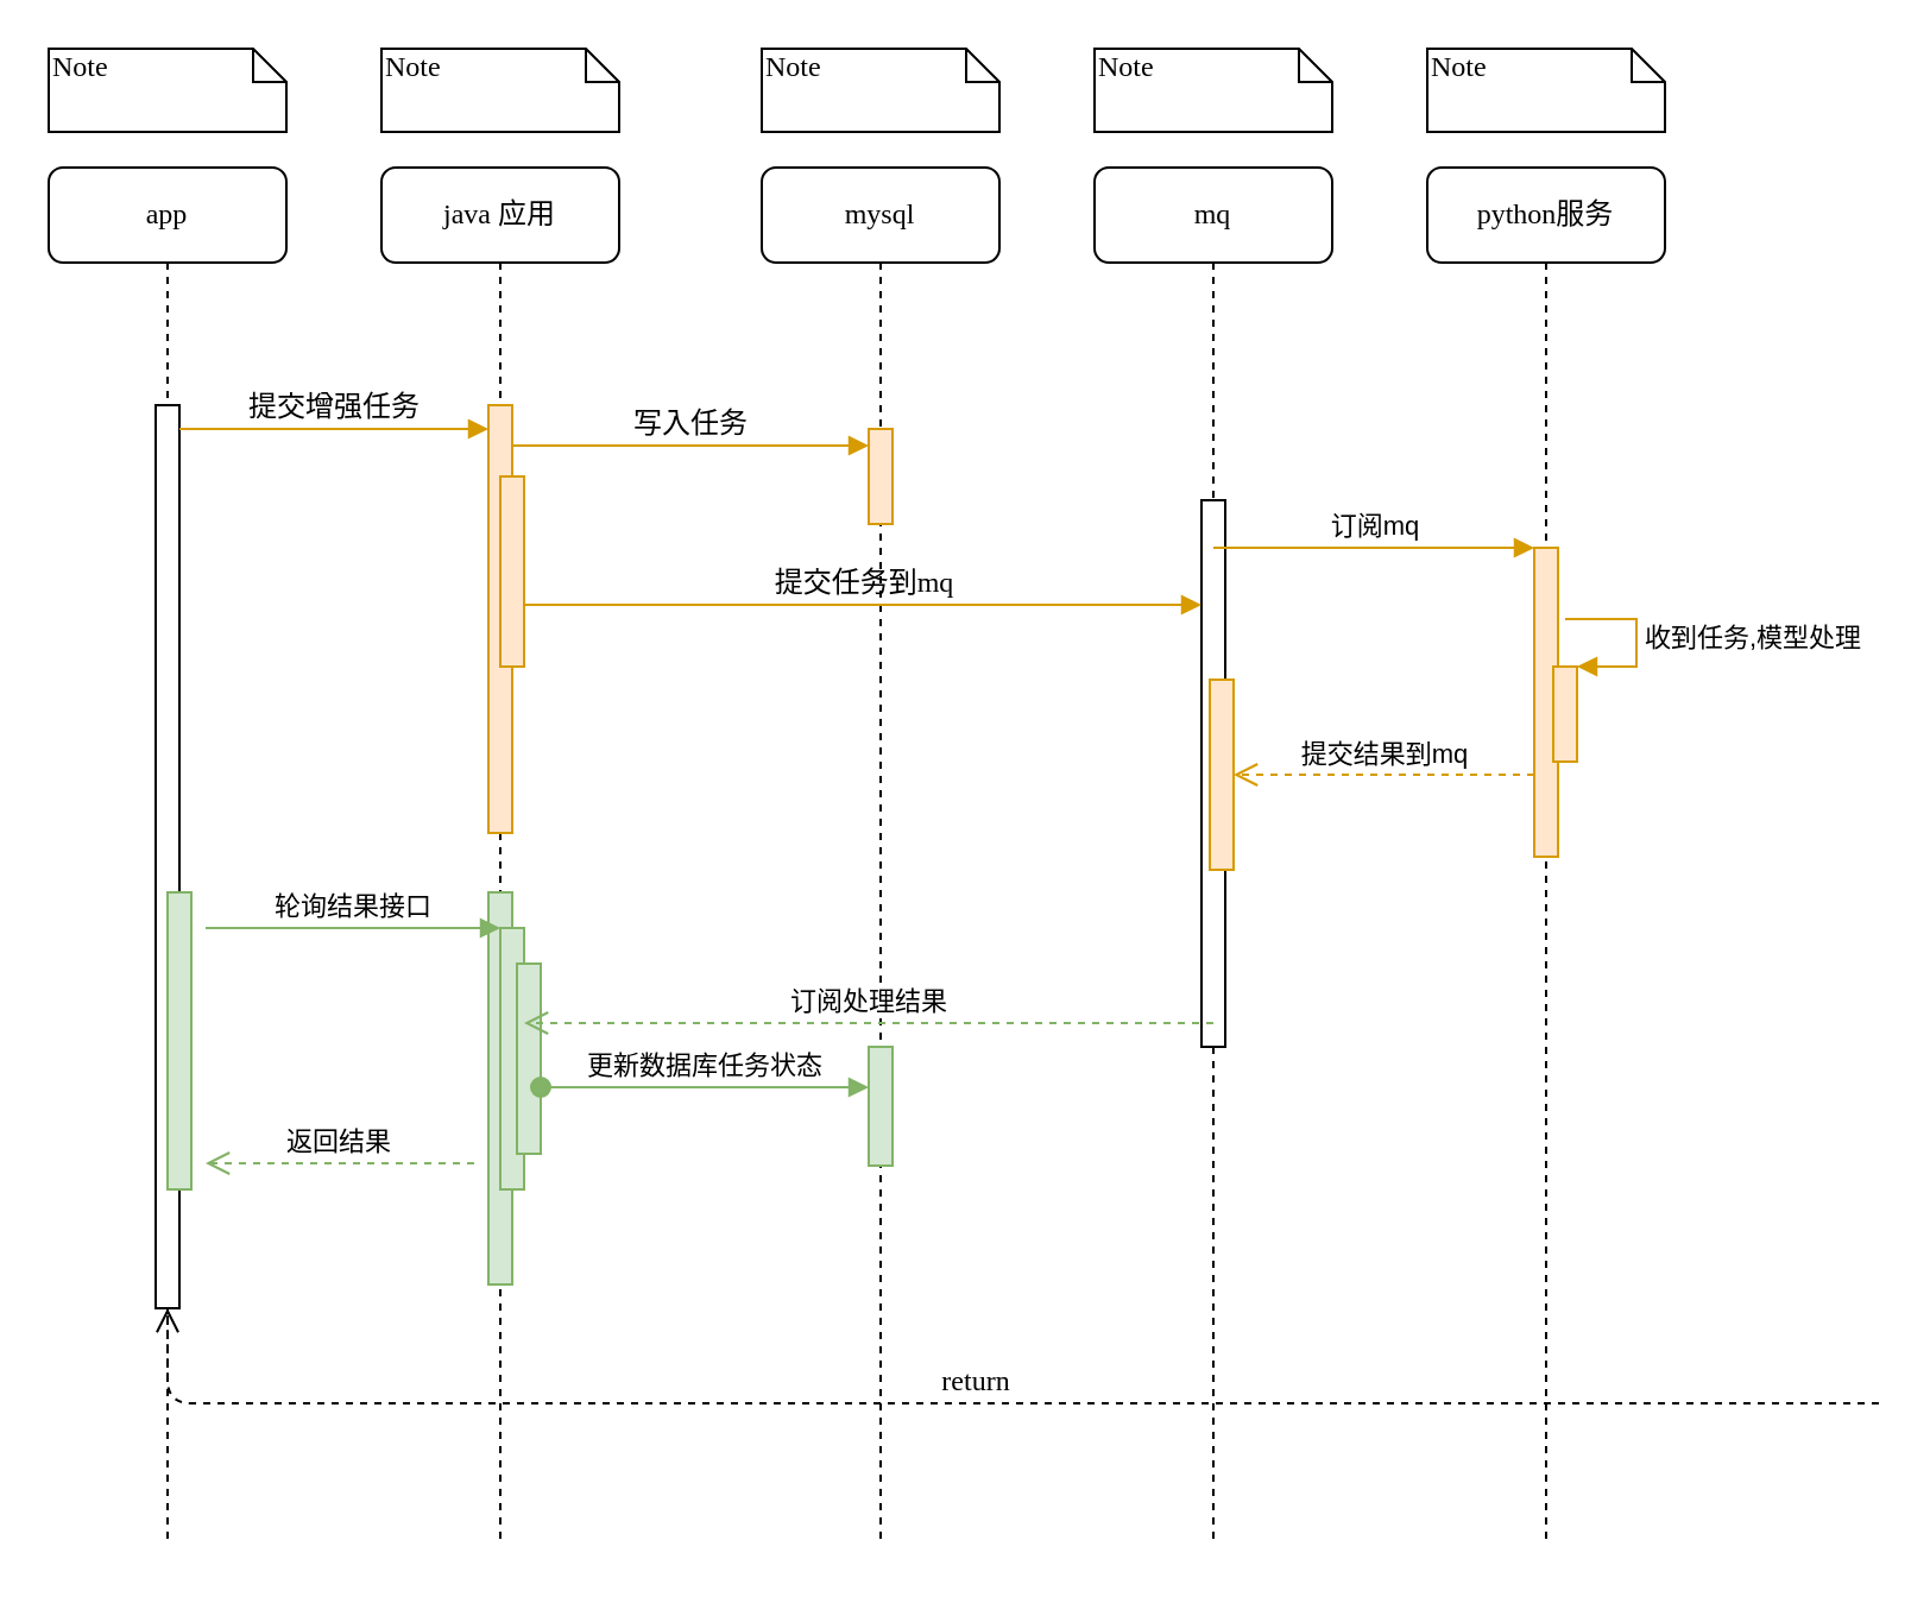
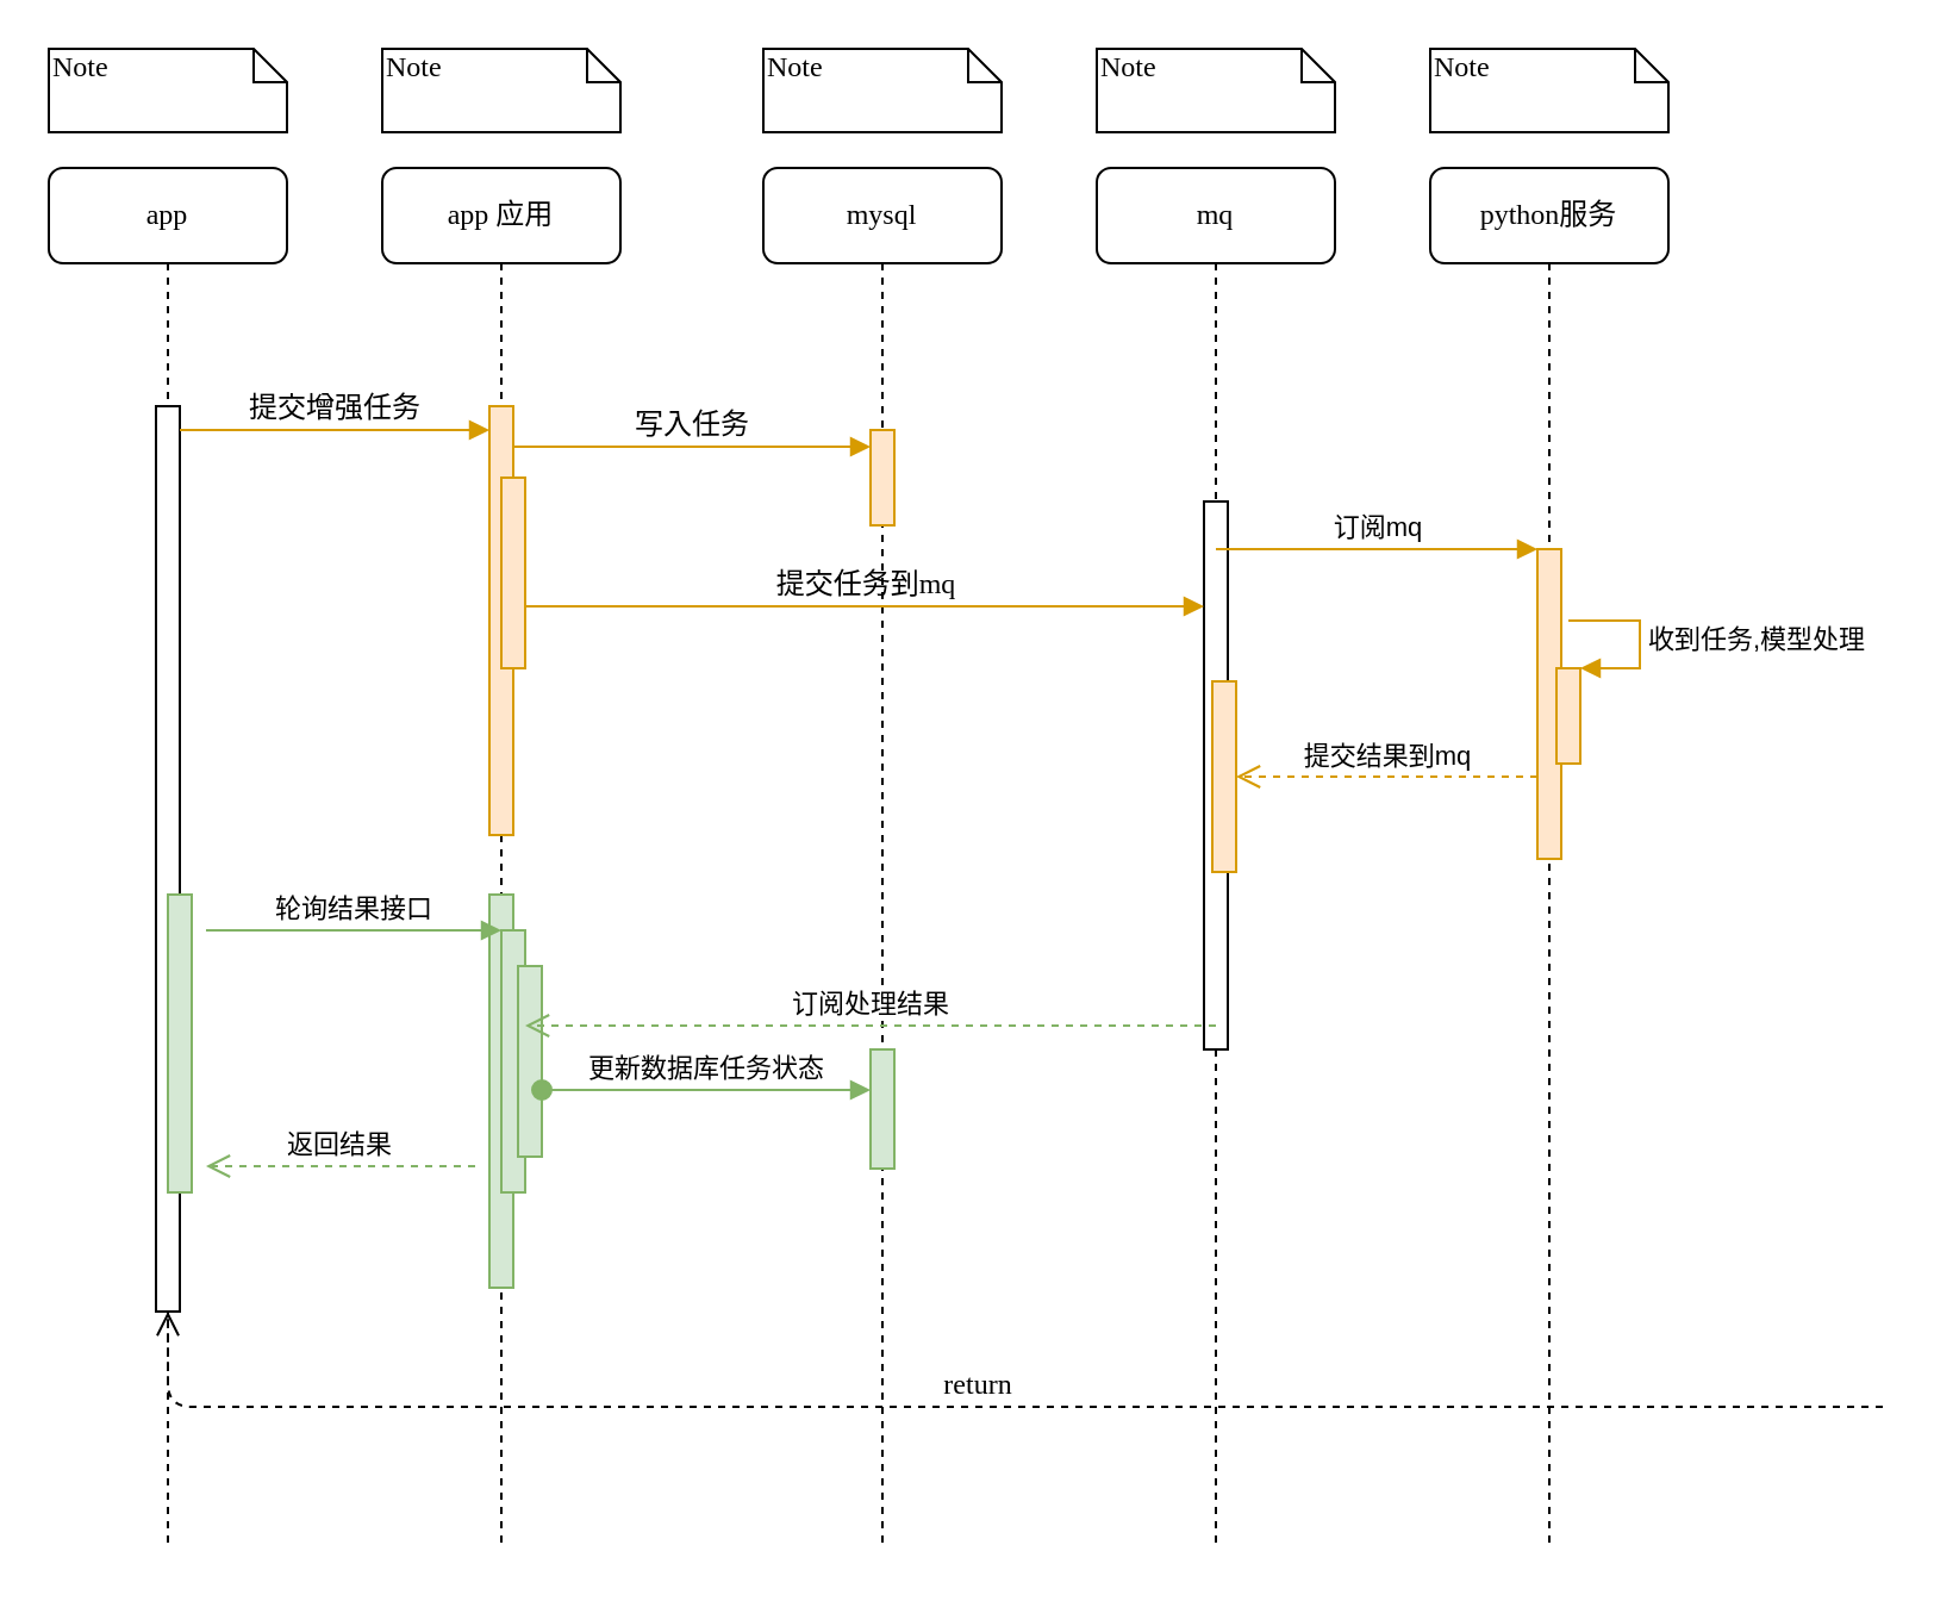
  <mxCell id="0" />
  <mxCell id="1" parent="0" />
- <mxCell id="2" value="java 应用" style="shape=umlLifeline;perimeter=lifelinePerimeter;whiteSpace=wrap;html=1;container=1;collapsible=0;recursiveResize=0;outlineConnect=0;rounded=1;shadow=0;comic=0;labelBackgroundColor=none;strokeWidth=1;fontFamily=Verdana;fontSize=12;align=center;" parent="1" vertex="1"><mxGeometry x="160" y="70" width="100" height="580" as="geometry" /></mxCell>
+ <mxCell id="2" value="app 应用" style="shape=umlLifeline;perimeter=lifelinePerimeter;whiteSpace=wrap;html=1;container=1;collapsible=0;recursiveResize=0;outlineConnect=0;rounded=1;shadow=0;comic=0;labelBackgroundColor=none;strokeWidth=1;fontFamily=Verdana;fontSize=12;align=center;" parent="1" vertex="1"><mxGeometry x="160" y="70" width="100" height="580" as="geometry" /></mxCell>
  <mxCell id="3" value="" style="html=1;points=[];perimeter=orthogonalPerimeter;rounded=0;shadow=0;comic=0;labelBackgroundColor=none;strokeWidth=1;fontFamily=Verdana;fontSize=12;align=center;fillColor=#ffe6cc;strokeColor=#d79b00;" parent="2" vertex="1"><mxGeometry x="45" y="100" width="10" height="180" as="geometry" /></mxCell>
  <mxCell id="4" value="" style="html=1;points=[];perimeter=orthogonalPerimeter;fillColor=#ffe6cc;strokeColor=#d79b00;" vertex="1" parent="2"><mxGeometry x="50" y="130" width="10" height="80" as="geometry" /></mxCell>
  <mxCell id="5" value="" style="html=1;points=[];perimeter=orthogonalPerimeter;fillColor=#d5e8d4;strokeColor=#82b366;" vertex="1" parent="2"><mxGeometry x="45" y="305" width="10" height="165" as="geometry" /></mxCell>
  <mxCell id="6" value="" style="html=1;points=[];perimeter=orthogonalPerimeter;fillColor=#d5e8d4;strokeColor=#82b366;" vertex="1" parent="2"><mxGeometry x="50" y="320" width="10" height="110" as="geometry" /></mxCell>
  <mxCell id="7" value="" style="html=1;points=[];perimeter=orthogonalPerimeter;fillColor=#d5e8d4;strokeColor=#82b366;" vertex="1" parent="2"><mxGeometry x="57" y="335" width="10" height="80" as="geometry" /></mxCell>
  <mxCell id="8" value="更新数据库任务状态" style="html=1;verticalAlign=bottom;startArrow=oval;startFill=1;endArrow=block;startSize=8;rounded=0;fillColor=#d5e8d4;strokeColor=#82b366;" edge="1" parent="2" target="11"><mxGeometry width="60" relative="1" as="geometry"><mxPoint x="67" y="387" as="sourcePoint" /><mxPoint x="127" y="387" as="targetPoint" /></mxGeometry></mxCell>
  <mxCell id="9" value="mysql" style="shape=umlLifeline;perimeter=lifelinePerimeter;whiteSpace=wrap;html=1;container=1;collapsible=0;recursiveResize=0;outlineConnect=0;rounded=1;shadow=0;comic=0;labelBackgroundColor=none;strokeWidth=1;fontFamily=Verdana;fontSize=12;align=center;" parent="1" vertex="1"><mxGeometry x="320" y="70" width="100" height="580" as="geometry" /></mxCell>
  <mxCell id="10" value="" style="html=1;points=[];perimeter=orthogonalPerimeter;rounded=0;shadow=0;comic=0;labelBackgroundColor=none;strokeWidth=1;fontFamily=Verdana;fontSize=12;align=center;fillColor=#ffe6cc;strokeColor=#d79b00;" parent="9" vertex="1"><mxGeometry x="45" y="110" width="10" height="40" as="geometry" /></mxCell>
  <mxCell id="11" value="" style="html=1;points=[];perimeter=orthogonalPerimeter;fillColor=#d5e8d4;strokeColor=#82b366;" vertex="1" parent="9"><mxGeometry x="45" y="370" width="10" height="50" as="geometry" /></mxCell>
  <mxCell id="12" value="mq" style="shape=umlLifeline;perimeter=lifelinePerimeter;whiteSpace=wrap;html=1;container=1;collapsible=0;recursiveResize=0;outlineConnect=0;rounded=1;shadow=0;comic=0;labelBackgroundColor=none;strokeWidth=1;fontFamily=Verdana;fontSize=12;align=center;" parent="1" vertex="1"><mxGeometry x="460" y="70" width="100" height="580" as="geometry" /></mxCell>
  <mxCell id="13" value="python服务" style="shape=umlLifeline;perimeter=lifelinePerimeter;whiteSpace=wrap;html=1;container=1;collapsible=0;recursiveResize=0;outlineConnect=0;rounded=1;shadow=0;comic=0;labelBackgroundColor=none;strokeWidth=1;fontFamily=Verdana;fontSize=12;align=center;" parent="1" vertex="1"><mxGeometry x="600" y="70" width="100" height="580" as="geometry" /></mxCell>
  <mxCell id="14" value="" style="html=1;points=[];perimeter=orthogonalPerimeter;fillColor=#ffe6cc;strokeColor=#d79b00;" vertex="1" parent="13"><mxGeometry x="45" y="160" width="10" height="130" as="geometry" /></mxCell>
  <mxCell id="15" value="" style="html=1;points=[];perimeter=orthogonalPerimeter;fillColor=#ffe6cc;strokeColor=#d79b00;" vertex="1" parent="13"><mxGeometry x="53" y="210" width="10" height="40" as="geometry" /></mxCell>
  <mxCell id="16" value="收到任务,模型处理" style="edgeStyle=orthogonalEdgeStyle;html=1;align=left;spacingLeft=2;endArrow=block;rounded=0;entryX=1;entryY=0;fillColor=#ffe6cc;strokeColor=#d79b00;" edge="1" target="15" parent="13"><mxGeometry relative="1" as="geometry"><mxPoint x="58" y="190" as="sourcePoint" /><Array as="points"><mxPoint x="88" y="190" /></Array></mxGeometry></mxCell>
  <mxCell id="17" value="app" style="shape=umlLifeline;perimeter=lifelinePerimeter;whiteSpace=wrap;html=1;container=1;collapsible=0;recursiveResize=0;outlineConnect=0;rounded=1;shadow=0;comic=0;labelBackgroundColor=none;strokeWidth=1;fontFamily=Verdana;fontSize=12;align=center;" parent="1" vertex="1"><mxGeometry x="20" y="70" width="100" height="580" as="geometry" /></mxCell>
  <mxCell id="18" value="" style="html=1;points=[];perimeter=orthogonalPerimeter;rounded=0;shadow=0;comic=0;labelBackgroundColor=none;strokeWidth=1;fontFamily=Verdana;fontSize=12;align=center;" parent="17" vertex="1"><mxGeometry x="45" y="100" width="10" height="380" as="geometry" /></mxCell>
  <mxCell id="19" value="" style="html=1;points=[];perimeter=orthogonalPerimeter;fillColor=#d5e8d4;strokeColor=#82b366;" vertex="1" parent="17"><mxGeometry x="50" y="305" width="10" height="125" as="geometry" /></mxCell>
  <mxCell id="20" value="" style="html=1;points=[];perimeter=orthogonalPerimeter;rounded=0;shadow=0;comic=0;labelBackgroundColor=none;strokeWidth=1;fontFamily=Verdana;fontSize=12;align=center;" parent="1" vertex="1"><mxGeometry x="505" y="210" width="10" height="230" as="geometry" /></mxCell>
  <mxCell id="21" value="提交任务到mq" style="html=1;verticalAlign=bottom;endArrow=block;labelBackgroundColor=none;fontFamily=Verdana;fontSize=12;edgeStyle=elbowEdgeStyle;elbow=vertical;fillColor=#ffe6cc;strokeColor=#d79b00;" parent="1" edge="1"><mxGeometry relative="1" as="geometry"><mxPoint x="220" y="254" as="sourcePoint" /><Array as="points"><mxPoint x="400" y="254" /><mxPoint x="410" y="234" /><mxPoint x="220" y="234" /></Array><mxPoint x="505" y="254" as="targetPoint" /></mxGeometry></mxCell>
  <mxCell id="22" value="return" style="html=1;verticalAlign=bottom;endArrow=open;dashed=1;endSize=8;labelBackgroundColor=none;fontFamily=Verdana;fontSize=12;edgeStyle=elbowEdgeStyle;elbow=vertical;" parent="1" target="18" edge="1"><mxGeometry relative="1" as="geometry"><mxPoint x="720" y="616" as="targetPoint" /><Array as="points"><mxPoint x="490" y="590" /></Array><mxPoint x="790" y="590" as="sourcePoint" /></mxGeometry></mxCell>
  <mxCell id="23" value="提交增强任务" style="html=1;verticalAlign=bottom;endArrow=block;entryX=0;entryY=0;labelBackgroundColor=none;fontFamily=Verdana;fontSize=12;edgeStyle=elbowEdgeStyle;elbow=vertical;fillColor=#ffe6cc;strokeColor=#d79b00;" parent="1" edge="1"><mxGeometry relative="1" as="geometry"><mxPoint x="75" y="180" as="sourcePoint" /><mxPoint x="205" y="180" as="targetPoint" /></mxGeometry></mxCell>
  <mxCell id="24" value="写入任务" style="html=1;verticalAlign=bottom;endArrow=block;entryX=0;entryY=0;labelBackgroundColor=none;fontFamily=Verdana;fontSize=12;edgeStyle=elbowEdgeStyle;elbow=vertical;fillColor=#ffe6cc;strokeColor=#d79b00;" parent="1" edge="1"><mxGeometry relative="1" as="geometry"><mxPoint x="215" y="187" as="sourcePoint" /><mxPoint x="365" y="187" as="targetPoint" /></mxGeometry></mxCell>
  <mxCell id="25" value="Note" style="shape=note;whiteSpace=wrap;html=1;size=14;verticalAlign=top;align=left;spacingTop=-6;rounded=0;shadow=0;comic=0;labelBackgroundColor=none;strokeWidth=1;fontFamily=Verdana;fontSize=12" parent="1" vertex="1"><mxGeometry x="20" y="20" width="100" height="35" as="geometry" /></mxCell>
  <mxCell id="26" value="Note" style="shape=note;whiteSpace=wrap;html=1;size=14;verticalAlign=top;align=left;spacingTop=-6;rounded=0;shadow=0;comic=0;labelBackgroundColor=none;strokeWidth=1;fontFamily=Verdana;fontSize=12" parent="1" vertex="1"><mxGeometry x="160" y="20" width="100" height="35" as="geometry" /></mxCell>
  <mxCell id="27" value="Note" style="shape=note;whiteSpace=wrap;html=1;size=14;verticalAlign=top;align=left;spacingTop=-6;rounded=0;shadow=0;comic=0;labelBackgroundColor=none;strokeWidth=1;fontFamily=Verdana;fontSize=12" parent="1" vertex="1"><mxGeometry x="320" y="20" width="100" height="35" as="geometry" /></mxCell>
  <mxCell id="28" value="Note" style="shape=note;whiteSpace=wrap;html=1;size=14;verticalAlign=top;align=left;spacingTop=-6;rounded=0;shadow=0;comic=0;labelBackgroundColor=none;strokeWidth=1;fontFamily=Verdana;fontSize=12" parent="1" vertex="1"><mxGeometry x="460" y="20" width="100" height="35" as="geometry" /></mxCell>
  <mxCell id="29" value="Note" style="shape=note;whiteSpace=wrap;html=1;size=14;verticalAlign=top;align=left;spacingTop=-6;rounded=0;shadow=0;comic=0;labelBackgroundColor=none;strokeWidth=1;fontFamily=Verdana;fontSize=12" parent="1" vertex="1"><mxGeometry x="600" y="20" width="100" height="35" as="geometry" /></mxCell>
  <mxCell id="30" value="订阅mq" style="html=1;verticalAlign=bottom;endArrow=block;entryX=0;entryY=0;rounded=0;fillColor=#ffe6cc;strokeColor=#d79b00;" edge="1" target="14" parent="1"><mxGeometry relative="1" as="geometry"><mxPoint x="510" y="230" as="sourcePoint" /></mxGeometry></mxCell>
  <mxCell id="31" value="提交结果到mq" style="html=1;verticalAlign=bottom;endArrow=open;dashed=1;endSize=8;exitX=0;exitY=0.95;rounded=0;fillColor=#ffe6cc;strokeColor=#d79b00;" edge="1" parent="1" target="32"><mxGeometry relative="1" as="geometry"><mxPoint x="509.5" y="325.5" as="targetPoint" /><mxPoint x="645" y="325.5" as="sourcePoint" /></mxGeometry></mxCell>
  <mxCell id="32" value="" style="html=1;points=[];perimeter=orthogonalPerimeter;fillColor=#ffe6cc;strokeColor=#d79b00;" vertex="1" parent="1"><mxGeometry x="508.5" y="285.5" width="10" height="80" as="geometry" /></mxCell>
  <mxCell id="33" value="订阅处理结果" style="html=1;verticalAlign=bottom;endArrow=open;dashed=1;endSize=8;rounded=0;fillColor=#d5e8d4;strokeColor=#82b366;" edge="1" parent="1"><mxGeometry relative="1" as="geometry"><mxPoint x="510" y="430" as="sourcePoint" /><mxPoint x="220" y="430" as="targetPoint" /></mxGeometry></mxCell>
  <mxCell id="34" value="轮询结果接口" style="html=1;verticalAlign=bottom;endArrow=block;entryX=0;entryY=0;rounded=0;fillColor=#d5e8d4;strokeColor=#82b366;" edge="1" target="6" parent="1"><mxGeometry relative="1" as="geometry"><mxPoint x="86" y="390" as="sourcePoint" /></mxGeometry></mxCell>
  <mxCell id="35" value="返回结果" style="html=1;verticalAlign=bottom;endArrow=open;dashed=1;endSize=8;exitX=0;exitY=0.95;rounded=0;fillColor=#d5e8d4;strokeColor=#82b366;" edge="1" parent="1"><mxGeometry relative="1" as="geometry"><mxPoint x="86" y="489" as="targetPoint" /><mxPoint x="199" y="489" as="sourcePoint" /></mxGeometry></mxCell>
